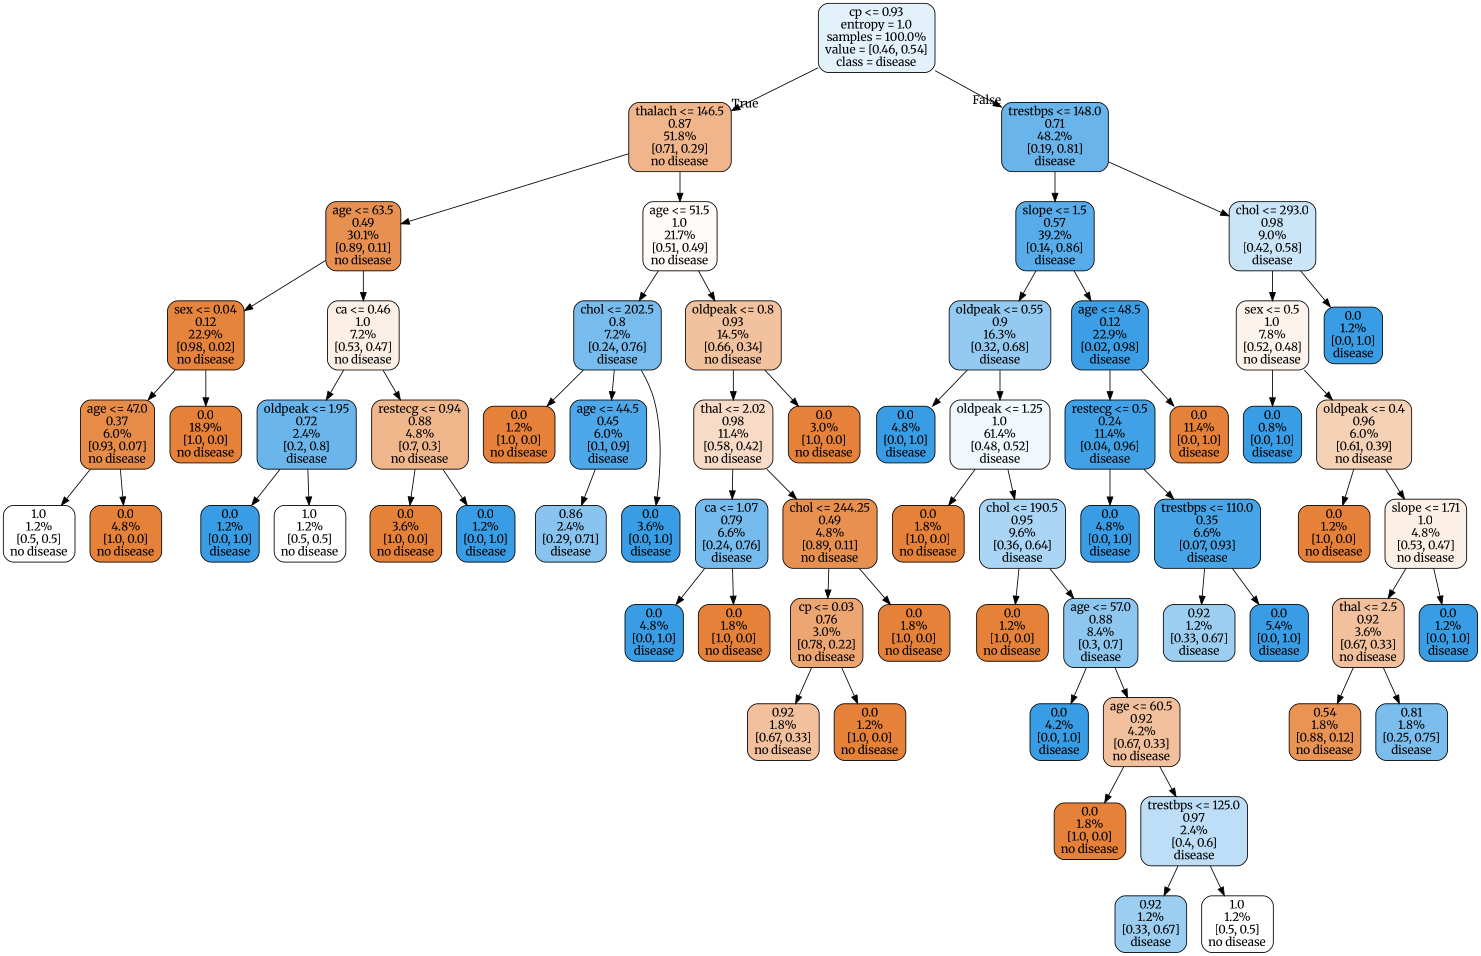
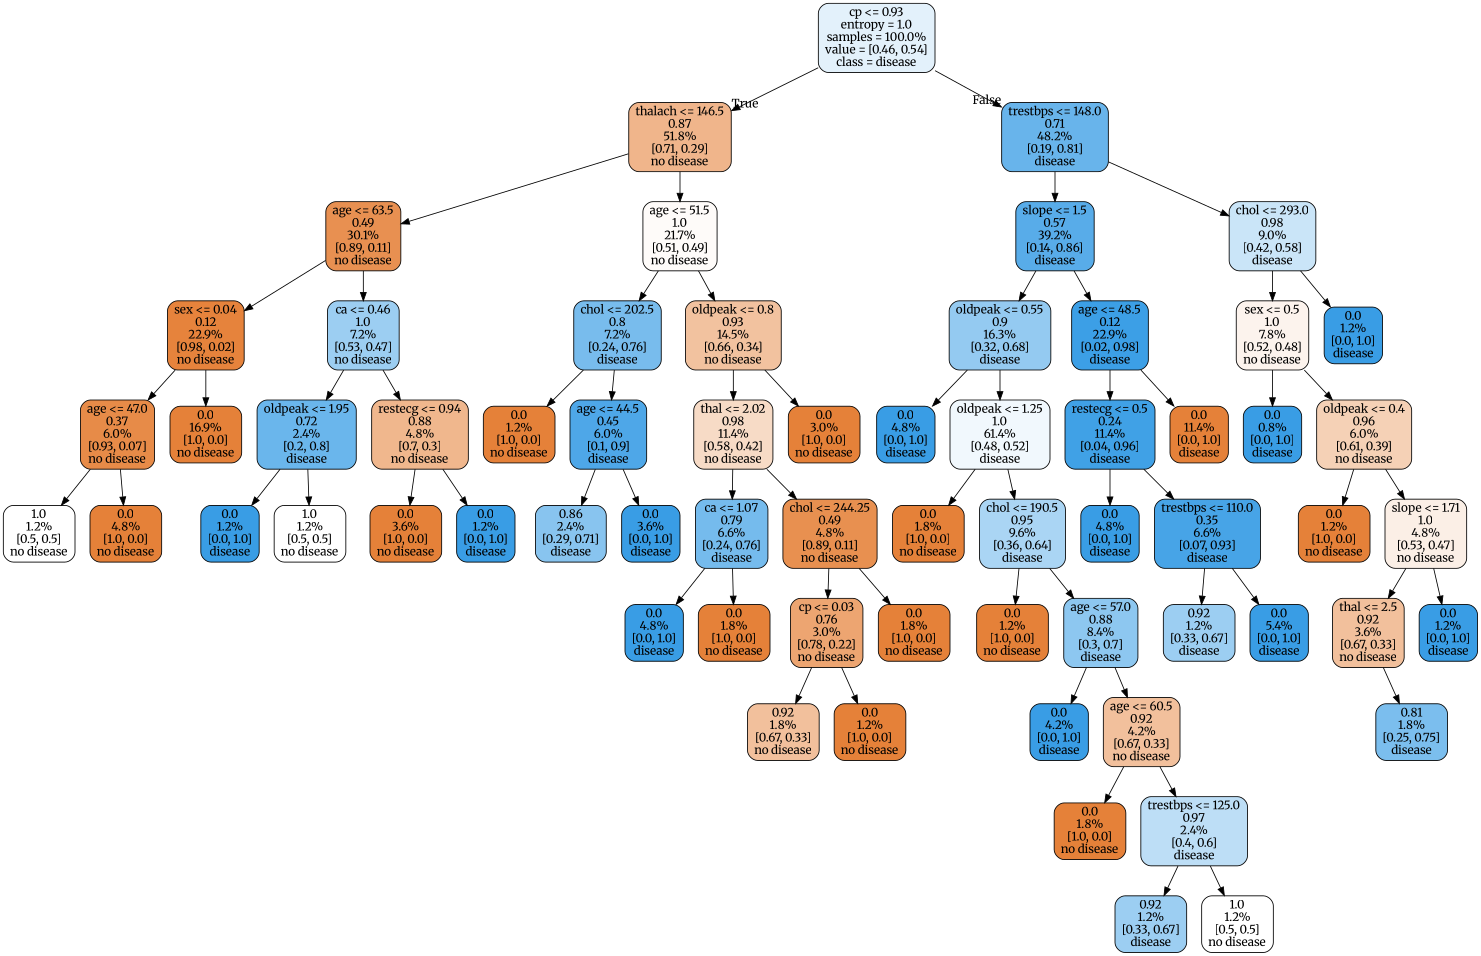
  digraph {
    fontname=Merriweather
    node [color=black fillcolor="#e58139ff" fontname=Merriweather shape=box style="filled, rounded"]
    edge [fontname=Merriweather]
    n1 [fillcolor="#399de523" label="cp <= 0.93\nentropy = 1.0\nsamples = 100.0%\nvalue = [0.46, 0.54]\nclass = disease"]
    n2 [fillcolor="#e5813995" label="thalach <= 146.5\n0.87\n51.8%\n[0.71, 0.29]\nno disease"]
    n3 [fillcolor="#399de5c2" label="trestbps <= 148.0\n0.71\n48.2%\n[0.19, 0.81]\ndisease"]
    n4 [fillcolor="#e58139e0" label="age <= 63.5\n0.49\n30.1%\n[0.89, 0.11]\nno disease"]
    n5 [fillcolor="#e5813907" label="age <= 51.5\n1.0\n21.7%\n[0.51, 0.49]\nno disease"]
    n6 [fillcolor="#399de5d7" label="slope <= 1.5\n0.57\n39.2%\n[0.14, 0.86]\ndisease"]
    n7 [fillcolor="#399de544" label="chol <= 293.0\n0.98\n9.0%\n[0.42, 0.58]\ndisease"]
    n8 [fillcolor="#e58139fb" label="sex <= 0.04\n0.12\n22.9%\n[0.98, 0.02]\nno disease"]
-   n9 [fillcolor="#e5813920" label="ca <= 0.46\n1.0\n7.2%\n[0.53, 0.47]\nno disease"]
+   n9 [fillcolor="#399de57f" label="ca <= 0.46\n1.0\n7.2%\n[0.53, 0.47]\nno disease"]
    n10 [fillcolor="#399de5ae" label="chol <= 202.5\n0.8\n7.2%\n[0.24, 0.76]\ndisease"]
    n11 [fillcolor="#e581397b" label="oldpeak <= 0.8\n0.93\n14.5%\n[0.66, 0.34]\nno disease"]
    n12 [fillcolor="#e58139eb" label="age <= 47.0\n0.37\n6.0%\n[0.93, 0.07]\nno disease"]
-   n13 [label="0.0\n18.9%\n[1.0, 0.0]\nno disease"]
+   n13 [label="0.0\n16.9%\n[1.0, 0.0]\nno disease"]
    n14 [fillcolor="#399de5bf" label="oldpeak <= 1.95\n0.72\n2.4%\n[0.2, 0.8]\ndisease"]
    n15 [fillcolor="#e5813992" label="restecg <= 0.94\n0.88\n4.8%\n[0.7, 0.3]\nno disease"]
    n16 [fillcolor="#e5813900" label="1.0\n1.2%\n[0.5, 0.5]\nno disease"]
    n17 [label="0.0\n4.8%\n[1.0, 0.0]\nno disease"]
    n18 [fillcolor="#399de5ff" label="0.0\n1.2%\n[0.0, 1.0]\ndisease"]
    n19 [fillcolor="#e5813900" label="1.0\n1.2%\n[0.5, 0.5]\nno disease"]
    n20 [label="0.0\n3.6%\n[1.0, 0.0]\nno disease"]
    n21 [fillcolor="#399de5ff" label="0.0\n1.2%\n[0.0, 1.0]\ndisease"]
    n22 [label="0.0\n1.2%\n[1.0, 0.0]\nno disease"]
    n23 [fillcolor="#399de5e4" label="age <= 44.5\n0.45\n6.0%\n[0.1, 0.9]\ndisease"]
    n24 [fillcolor="#e5813949" label="thal <= 2.02\n0.98\n11.4%\n[0.58, 0.42]\nno disease"]
    n25 [label="0.0\n3.0%\n[1.0, 0.0]\nno disease"]
    n26 [fillcolor="#399de599" label="0.86\n2.4%\n[0.29, 0.71]\ndisease"]
    n27 [fillcolor="#399de5ff" label="0.0\n3.6%\n[0.0, 1.0]\ndisease"]
    n28 [fillcolor="#399de5b1" label="ca <= 1.07\n0.79\n6.6%\n[0.24, 0.76]\ndisease"]
    n29 [fillcolor="#e58139e1" label="chol <= 244.25\n0.49\n4.8%\n[0.89, 0.11]\nno disease"]
    n30 [fillcolor="#399de5ff" label="0.0\n4.8%\n[0.0, 1.0]\ndisease"]
    n31 [label="0.0\n1.8%\n[1.0, 0.0]\nno disease"]
    n32 [fillcolor="#e58139b6" label="cp <= 0.03\n0.76\n3.0%\n[0.78, 0.22]\nno disease"]
    n33 [label="0.0\n1.8%\n[1.0, 0.0]\nno disease"]
    n34 [fillcolor="#e581397f" label="0.92\n1.8%\n[0.67, 0.33]\nno disease"]
    n35 [label="0.0\n1.2%\n[1.0, 0.0]\nno disease"]
    n36 [fillcolor="#399de589" label="oldpeak <= 0.55\n0.9\n16.3%\n[0.32, 0.68]\ndisease"]
    n37 [fillcolor="#399de5fb" label="age <= 48.5\n0.12\n22.9%\n[0.02, 0.98]\ndisease"]
    n38 [fillcolor="#e5813917" label="sex <= 0.5\n1.0\n7.8%\n[0.52, 0.48]\nno disease"]
    n39 [fillcolor="#399de5ff" label="0.0\n1.2%\n[0.0, 1.0]\ndisease"]
    n40 [fillcolor="#399de5ff" label="0.0\n4.8%\n[0.0, 1.0]\ndisease"]
    n41 [fillcolor="#399de512" label="oldpeak <= 1.25\n1.0\n61.4%\n[0.48, 0.52]\ndisease"]
    n42 [fillcolor="#399de5f5" label="restecg <= 0.5\n0.24\n11.4%\n[0.04, 0.96]\ndisease"]
    n43 [label="0.0\n11.4%\n[0.0, 1.0]\ndisease"]
    n44 [label="0.0\n1.8%\n[1.0, 0.0]\nno disease"]
    n45 [fillcolor="#399de56d" label="chol <= 190.5\n0.95\n9.6%\n[0.36, 0.64]\ndisease"]
    n46 [label="0.0\n1.2%\n[1.0, 0.0]\nno disease"]
    n47 [fillcolor="#399de592" label="age <= 57.0\n0.88\n8.4%\n[0.3, 0.7]\ndisease"]
    n48 [fillcolor="#399de5ff" label="0.0\n4.2%\n[0.0, 1.0]\ndisease"]
    n49 [fillcolor="#e581397f" label="age <= 60.5\n0.92\n4.2%\n[0.67, 0.33]\nno disease"]
    n50 [label="0.0\n1.8%\n[1.0, 0.0]\nno disease"]
    n51 [fillcolor="#399de555" label="trestbps <= 125.0\n0.97\n2.4%\n[0.4, 0.6]\ndisease"]
    n52 [fillcolor="#399de57f" label="0.92\n1.2%\n[0.33, 0.67]\ndisease"]
    n53 [fillcolor="#e5813900" label="1.0\n1.2%\n[0.5, 0.5]\nno disease"]
    n54 [fillcolor="#399de5ff" label="0.0\n4.8%\n[0.0, 1.0]\ndisease"]
    n55 [fillcolor="#399de5ed" label="trestbps <= 110.0\n0.35\n6.6%\n[0.07, 0.93]\ndisease"]
    n56 [fillcolor="#399de57f" label="0.92\n1.2%\n[0.33, 0.67]\ndisease"]
    n57 [fillcolor="#399de5ff" label="0.0\n5.4%\n[0.0, 1.0]\ndisease"]
    n58 [fillcolor="#399de5ff" label="0.0\n0.8%\n[0.0, 1.0]\ndisease"]
    n59 [fillcolor="#e581395d" label="oldpeak <= 0.4\n0.96\n6.0%\n[0.61, 0.39]\nno disease"]
    n60 [label="0.0\n1.2%\n[1.0, 0.0]\nno disease"]
    n61 [fillcolor="#e5813920" label="slope <= 1.71\n1.0\n4.8%\n[0.53, 0.47]\nno disease"]
    n62 [fillcolor="#e581397f" label="thal <= 2.5\n0.92\n3.6%\n[0.67, 0.33]\nno disease"]
    n63 [fillcolor="#399de5ff" label="0.0\n1.2%\n[0.0, 1.0]\ndisease"]
-   n64 [fillcolor="#e58139db" label="0.54\n1.8%\n[0.88, 0.12]\nno disease"]
    n65 [fillcolor="#399de5aa" label="0.81\n1.8%\n[0.25, 0.75]\ndisease"]
    n1 -> n2 [headlabel=True labelangle=45 labeldistance=2.5]
    n1 -> n3 [headlabel=False labelangle=-45 labeldistance=2.5]
    n2 -> n4
    n2 -> n5
    n3 -> n6
    n3 -> n7
    n4 -> n8
    n4 -> n9
    n5 -> n10
    n5 -> n11
    n6 -> n36
    n6 -> n37
    n7 -> n38
    n7 -> n39
    n8 -> n12
    n8 -> n13
    n9 -> n14
    n9 -> n15
    n10 -> n22
    n10 -> n23
    n11 -> n24
    n11 -> n25
    n12 -> n16
    n12 -> n17
    n14 -> n18
    n14 -> n19
    n15 -> n20
    n15 -> n21
    n23 -> n26
-   n10 -> n27
+   n23 -> n27
    n24 -> n28
    n24 -> n29
    n28 -> n30
    n28 -> n31
    n29 -> n32
    n29 -> n33
    n32 -> n34
    n32 -> n35
    n36 -> n40
    n36 -> n41
    n37 -> n42
    n37 -> n43
    n38 -> n58
    n38 -> n59
    n41 -> n44
    n41 -> n45
    n42 -> n54
    n42 -> n55
    n45 -> n46
    n45 -> n47
    n47 -> n48
    n47 -> n49
    n49 -> n50
    n49 -> n51
    n51 -> n52
    n51 -> n53
    n55 -> n56
    n55 -> n57
    n59 -> n60
    n59 -> n61
    n61 -> n62
    n61 -> n63
-   n62 -> n64
    n62 -> n65
  }
